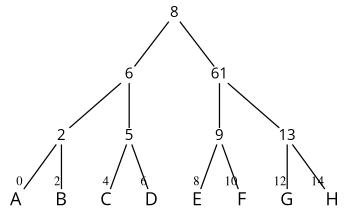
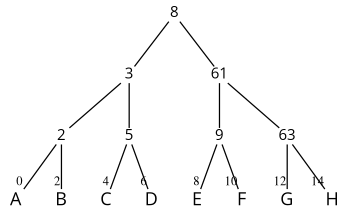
  digraph {
    fontname="Open Sans"
    node [fixedsize=true fontname="Open Sans" fontsize=14 shape=plaintext]
    edge [arrowhead=none fontname="Open Sans" headclip=true labelfontname=Times labelfontsize=10]
    n1 [fontsize=12 height=.18 label=8 width=.2]
-   n2 [fontsize=12 height=.18 label=6 width=.2]
+   n2 [fontsize=12 height=.18 label=3 width=.2]
    n3 [fontsize=12 height=.18 label=61 width=.2]
    n4 [fontsize=12 height=.18 label=2 width=.2]
    n5 [fontsize=12 height=.18 label=5 width=.2]
    n6 [fontsize=12 height=.18 label=9 width=.2]
-   n7 [fontsize=12 height=.18 label=13 width=.2]
+   n7 [fontsize=12 height=.18 label=63 width=.2]
    n8 [height=.25 label=A width=.25]
    n9 [height=.25 label=B width=.25]
    n10 [height=.25 label=C width=.25]
    n11 [height=.25 label=D width=.25]
    n12 [height=.25 label=E width=.25]
    n13 [height=.25 label=F width=.25]
    n14 [height=.25 label=G width=.25]
    n15 [height=.25 label=H width=.25]
    n1 -> n2 [headclip="" labelfontname="" labelfontsize=""]
    n1 -> n3 [headclip="" labelfontname="" labelfontsize=""]
    n2 -> n4 [headclip="" labelfontname="" labelfontsize=""]
    n2 -> n5 [headclip="" labelfontname="" labelfontsize=""]
    n3 -> n6 [headclip="" labelfontname="" labelfontsize=""]
    n3 -> n7 [headclip="" labelfontname="" labelfontsize=""]
    n4 -> n8 [headlabel=0]
    n4 -> n9 [headlabel=2]
    n5 -> n10 [headlabel=4]
    n5 -> n11 [headlabel=6]
    n6 -> n12 [headlabel=8]
    n6 -> n13 [headlabel=10]
    n7 -> n14 [headlabel=12]
    n7 -> n15 [headlabel=14]
  }
